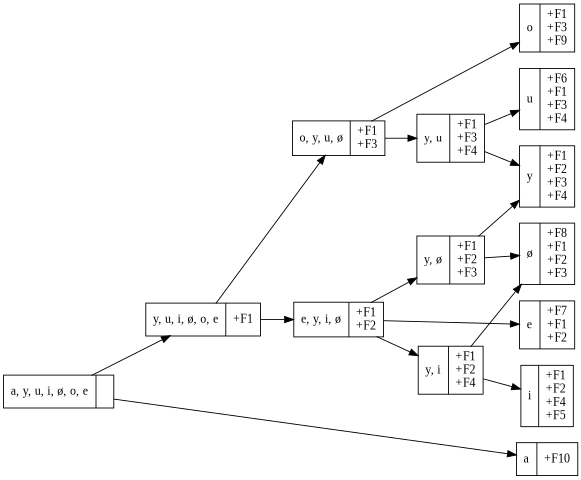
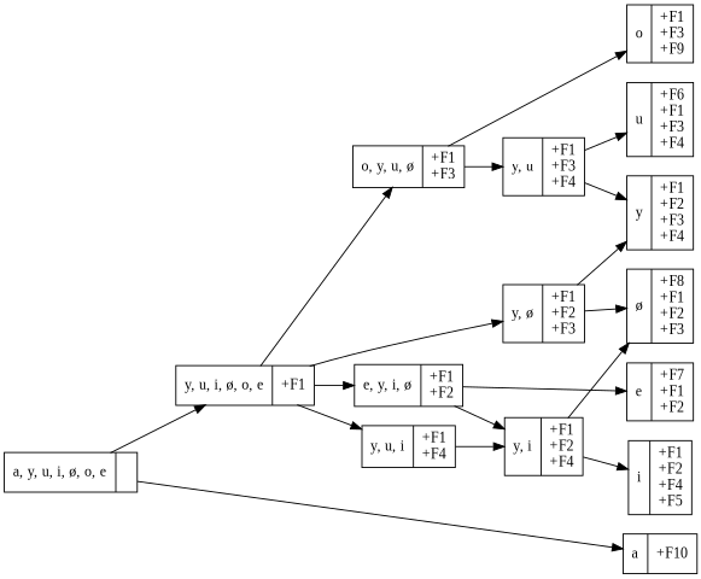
  digraph {
    fontname="Liberation Serif"
    rankdir=LR
    node [fontname="Liberation Serif" shape=record]
    edge [fontname="Liberation Serif"]
    n1 [label="{<segs> i |<feats> +F1\n+F2\n+F4\n+F5 }"]
    n2 [label="{<segs> y |<feats> +F1\n+F2\n+F3\n+F4 }"]
    n3 [label="{<segs> u |<feats> +F6\n+F1\n+F3\n+F4 }"]
    n4 [label="{<segs> e |<feats> +F7\n+F1\n+F2 }"]
    n5 [label="{<segs> ø |<feats> +F8\n+F1\n+F2\n+F3 }"]
    n6 [label="{<segs> o |<feats> +F1\n+F3\n+F9 }"]
    n7 [label="{<segs> a |<feats> +F10 }"]
    n8 [label="{<segs> a, y, u, i, ø, o, e |<feats>  }"]
    n9 [label="{<segs> y, u, i, ø, o, e |<feats> +F1 }"]
    n10 [label="{<segs> e, y, i, ø |<feats> +F1\n+F2 }"]
    n11 [label="{<segs> o, y, u, ø |<feats> +F1\n+F3 }"]
+   n12 [label="{<segs> y, u, i |<feats> +F1\n+F4 }"]
    n13 [label="{<segs> y, ø |<feats> +F1\n+F2\n+F3 }"]
    n14 [label="{<segs> y, i |<feats> +F1\n+F2\n+F4 }"]
    n15 [label="{<segs> y, u |<feats> +F1\n+F3\n+F4 }"]
    subgraph sub_1 {
      rank=same
      n1
      n2
      n3
      n4
      n5
      n6
      n7
    }
    n8 -> n7
    n8 -> n9
    n9 -> n10
    n9 -> n11
+   n9 -> n12
    n10 -> n4
-   n10 -> n13
+   n9 -> n13
    n10 -> n14
    n11 -> n6
    n11 -> n15
+   n12 -> n14
    n13 -> n2
    n13 -> n5
    n14 -> n1
    n14 -> n5
    n15 -> n2
    n15 -> n3
  }
